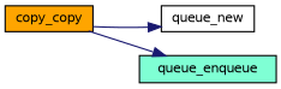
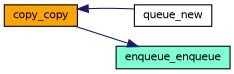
  digraph {
    rankdir=LR
    node [color=black fontname=Helvetica fontsize=10 shape=record style=filled]
    edge [arrowhead=normal color=midnightblue fontname=Helvetica fontsize=10 labelfontname=Helvetica labelfontsize=10 style=solid]
    n1 [fillcolor=orange fontcolor=black height=0.2 label=copy_copy width=0.4]
    n2 [fillcolor=white height=0.2 label=queue_new width=0.4]
-   n3 [fillcolor=aquamarine height=0.2 label=queue_enqueue width=0.4]
-   n1 -> n2
+   n3 [fillcolor=aquamarine height=0.2 label=enqueue_enqueue width=0.4]
+   n2 -> n1
    n1 -> n3
  }
